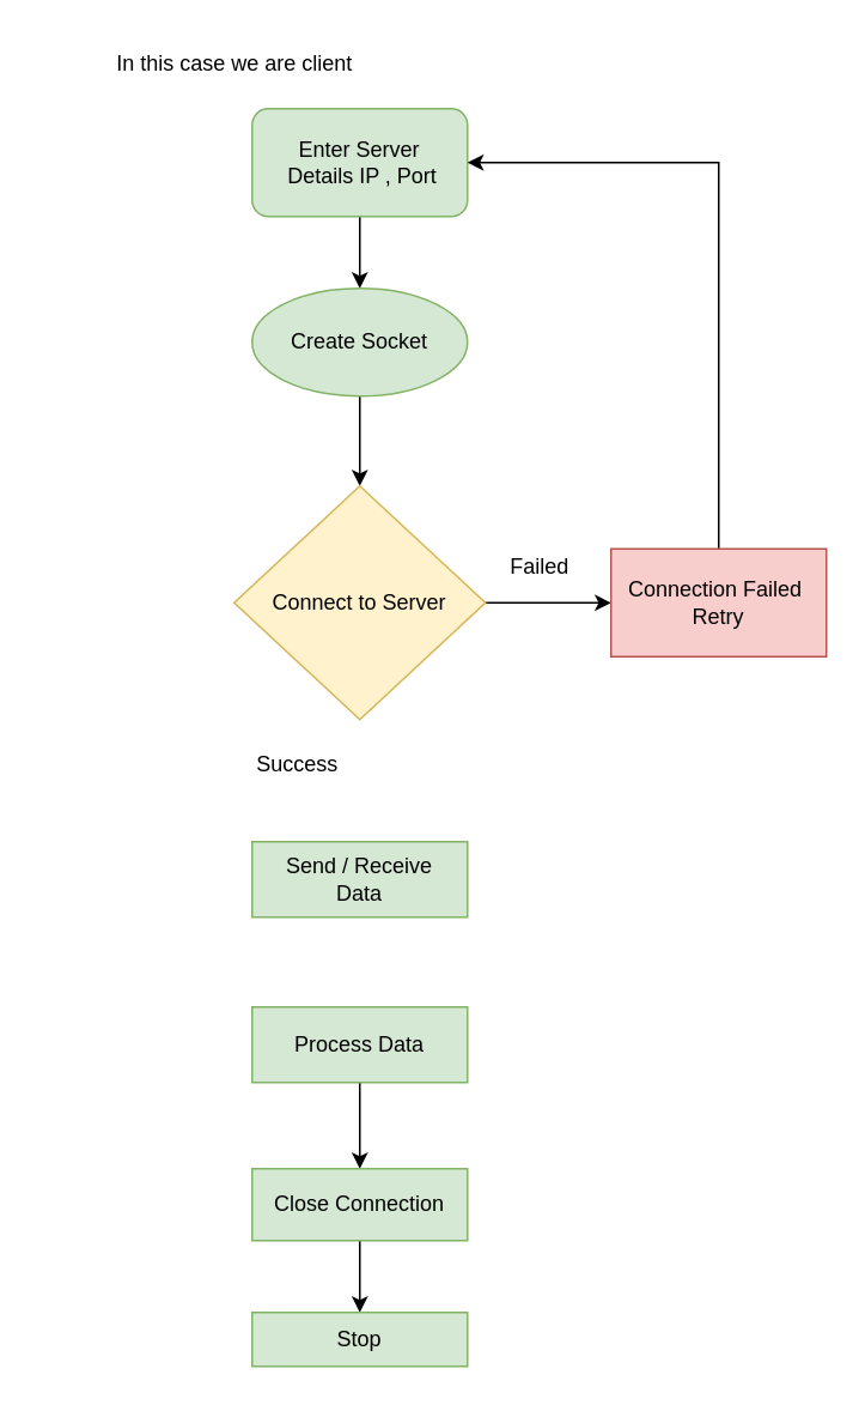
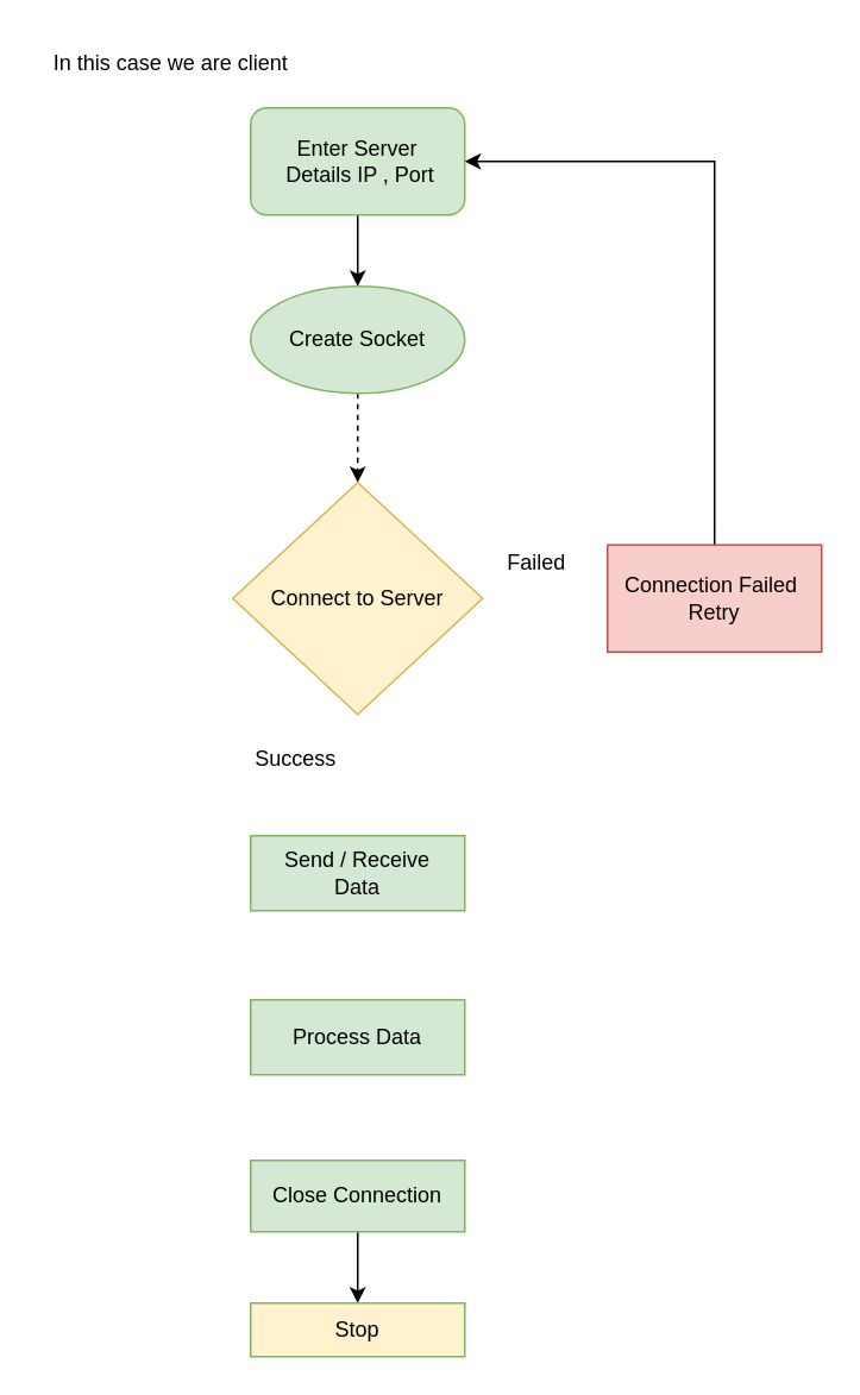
  <mxCell id="0" />
  <mxCell id="1" parent="0" />
  <mxCell id="2" value="" style="edgeStyle=orthogonalEdgeStyle;rounded=0;orthogonalLoop=1;jettySize=auto;html=1;" edge="1" parent="1" source="3" target="5"><mxGeometry relative="1" as="geometry" /></mxCell>
  <mxCell id="3" value="Enter Server&lt;br&gt;&amp;nbsp;Details IP , Port" style="whiteSpace=wrap;html=1;rounded=1;fillColor=#d5e8d4;strokeColor=#82b366;" vertex="1" parent="1"><mxGeometry x="140" y="60" width="120" height="60" as="geometry" /></mxCell>
- <mxCell id="4" value="" style="edgeStyle=orthogonalEdgeStyle;rounded=0;orthogonalLoop=1;jettySize=auto;html=1;entryX=0.5;entryY=0;entryDx=0;entryDy=0;" edge="1" parent="1" source="5" target="7"><mxGeometry relative="1" as="geometry"><mxPoint x="200" y="300" as="targetPoint" /></mxGeometry></mxCell>
+ <mxCell id="4" value="" style="edgeStyle=orthogonalEdgeStyle;rounded=0;orthogonalLoop=1;jettySize=auto;html=1;entryX=0.5;entryY=0;entryDx=0;entryDy=0;dashed=1;" edge="1" parent="1" source="5" target="7"><mxGeometry relative="1" as="geometry"><mxPoint x="200" y="300" as="targetPoint" /></mxGeometry></mxCell>
  <mxCell id="5" value="Create Socket" style="ellipse;whiteSpace=wrap;html=1;fillColor=#d5e8d4;strokeColor=#82b366;" vertex="1" parent="1"><mxGeometry x="140" y="160" width="120" height="60" as="geometry" /></mxCell>
- <mxCell id="6" value="" style="edgeStyle=orthogonalEdgeStyle;rounded=0;orthogonalLoop=1;jettySize=auto;html=1;" edge="1" parent="1" source="7" target="9"><mxGeometry relative="1" as="geometry" /></mxCell>
  <mxCell id="7" value="Connect to Server" style="rhombus;whiteSpace=wrap;html=1;fillColor=#fff2cc;strokeColor=#d6b656;" vertex="1" parent="1"><mxGeometry x="130" y="270" width="140" height="130" as="geometry" /></mxCell>
  <mxCell id="8" style="edgeStyle=orthogonalEdgeStyle;rounded=0;orthogonalLoop=1;jettySize=auto;html=1;entryX=1;entryY=0.5;entryDx=0;entryDy=0;" edge="1" parent="1" source="9" target="3"><mxGeometry relative="1" as="geometry"><Array as="points"><mxPoint x="400" y="90" /></Array></mxGeometry></mxCell>
  <mxCell id="9" value="Connection Failed&amp;nbsp;&lt;br&gt;Retry" style="whiteSpace=wrap;html=1;fillColor=#f8cecc;strokeColor=#b85450;" vertex="1" parent="1"><mxGeometry x="340" y="305" width="120" height="60" as="geometry" /></mxCell>
  <mxCell id="10" value="Failed" style="text;html=1;align=center;verticalAlign=middle;resizable=0;points=[];autosize=1;strokeColor=none;fillColor=none;" vertex="1" parent="1"><mxGeometry x="270" y="300" width="60" height="30" as="geometry" /></mxCell>
  <mxCell id="11" value="Send / Receive &lt;br&gt;Data" style="whiteSpace=wrap;html=1;fillColor=#d5e8d4;strokeColor=#82b366;" vertex="1" parent="1"><mxGeometry x="140" y="468" width="120" height="42" as="geometry" /></mxCell>
  <mxCell id="12" value="Success" style="text;html=1;align=center;verticalAlign=middle;resizable=0;points=[];autosize=1;strokeColor=none;fillColor=none;" vertex="1" parent="1"><mxGeometry x="130" y="410" width="70" height="30" as="geometry" /></mxCell>
- <mxCell id="13" value="" style="edgeStyle=orthogonalEdgeStyle;rounded=0;orthogonalLoop=1;jettySize=auto;html=1;" edge="1" parent="1" source="14" target="16"><mxGeometry relative="1" as="geometry" /></mxCell>
  <mxCell id="14" value="Process Data" style="whiteSpace=wrap;html=1;fillColor=#d5e8d4;strokeColor=#82b366;" vertex="1" parent="1"><mxGeometry x="140" y="560" width="120" height="42" as="geometry" /></mxCell>
  <mxCell id="15" value="" style="edgeStyle=orthogonalEdgeStyle;rounded=0;orthogonalLoop=1;jettySize=auto;html=1;" edge="1" parent="1" source="16" target="17"><mxGeometry relative="1" as="geometry" /></mxCell>
  <mxCell id="16" value="Close Connection" style="whiteSpace=wrap;html=1;fillColor=#d5e8d4;strokeColor=#82b366;" vertex="1" parent="1"><mxGeometry x="140" y="650" width="120" height="40" as="geometry" /></mxCell>
- <mxCell id="17" value="Stop" style="whiteSpace=wrap;html=1;fillColor=#d5e8d4;strokeColor=#82b366;" vertex="1" parent="1"><mxGeometry x="140" y="730" width="120" height="30" as="geometry" /></mxCell>
- <mxCell id="18" value="In this case we are client" style="text;html=1;align=center;verticalAlign=middle;resizable=0;points=[];autosize=1;strokeColor=none;fillColor=none;" vertex="1" parent="1"><mxGeometry x="55" y="20" width="150" height="30" as="geometry" /></mxCell>
+ <mxCell id="17" value="Stop" style="whiteSpace=wrap;html=1;fillColor=#fff2cc;strokeColor=#82b366;" vertex="1" parent="1"><mxGeometry x="140" y="730" width="120" height="30" as="geometry" /></mxCell>
+ <mxCell id="18" value="In this case we are client" style="text;html=1;align=center;verticalAlign=middle;resizable=0;points=[];autosize=1;strokeColor=none;fillColor=none;" vertex="1" parent="1"><mxGeometry x="20" y="20" width="150" height="30" as="geometry" /></mxCell>
